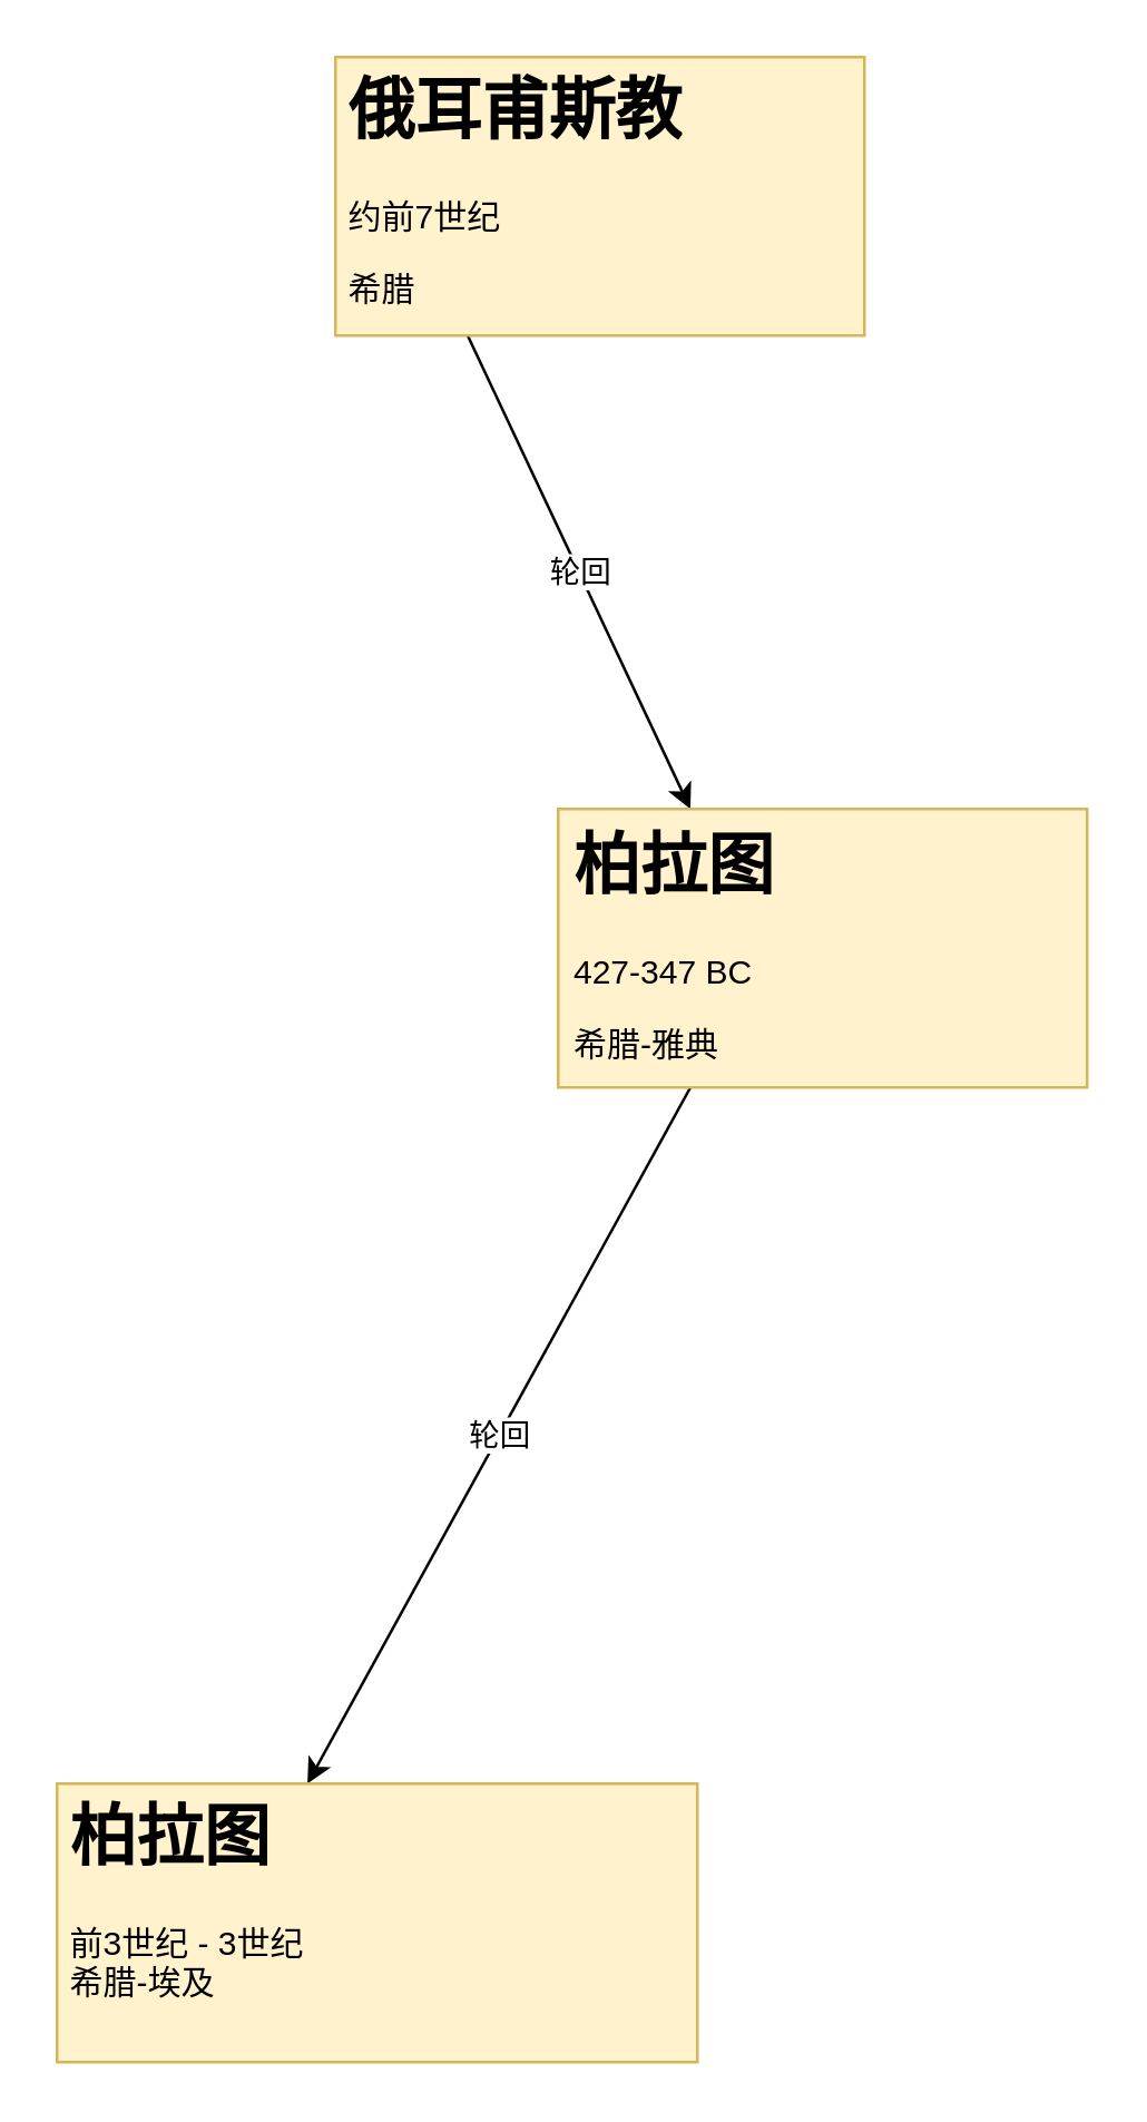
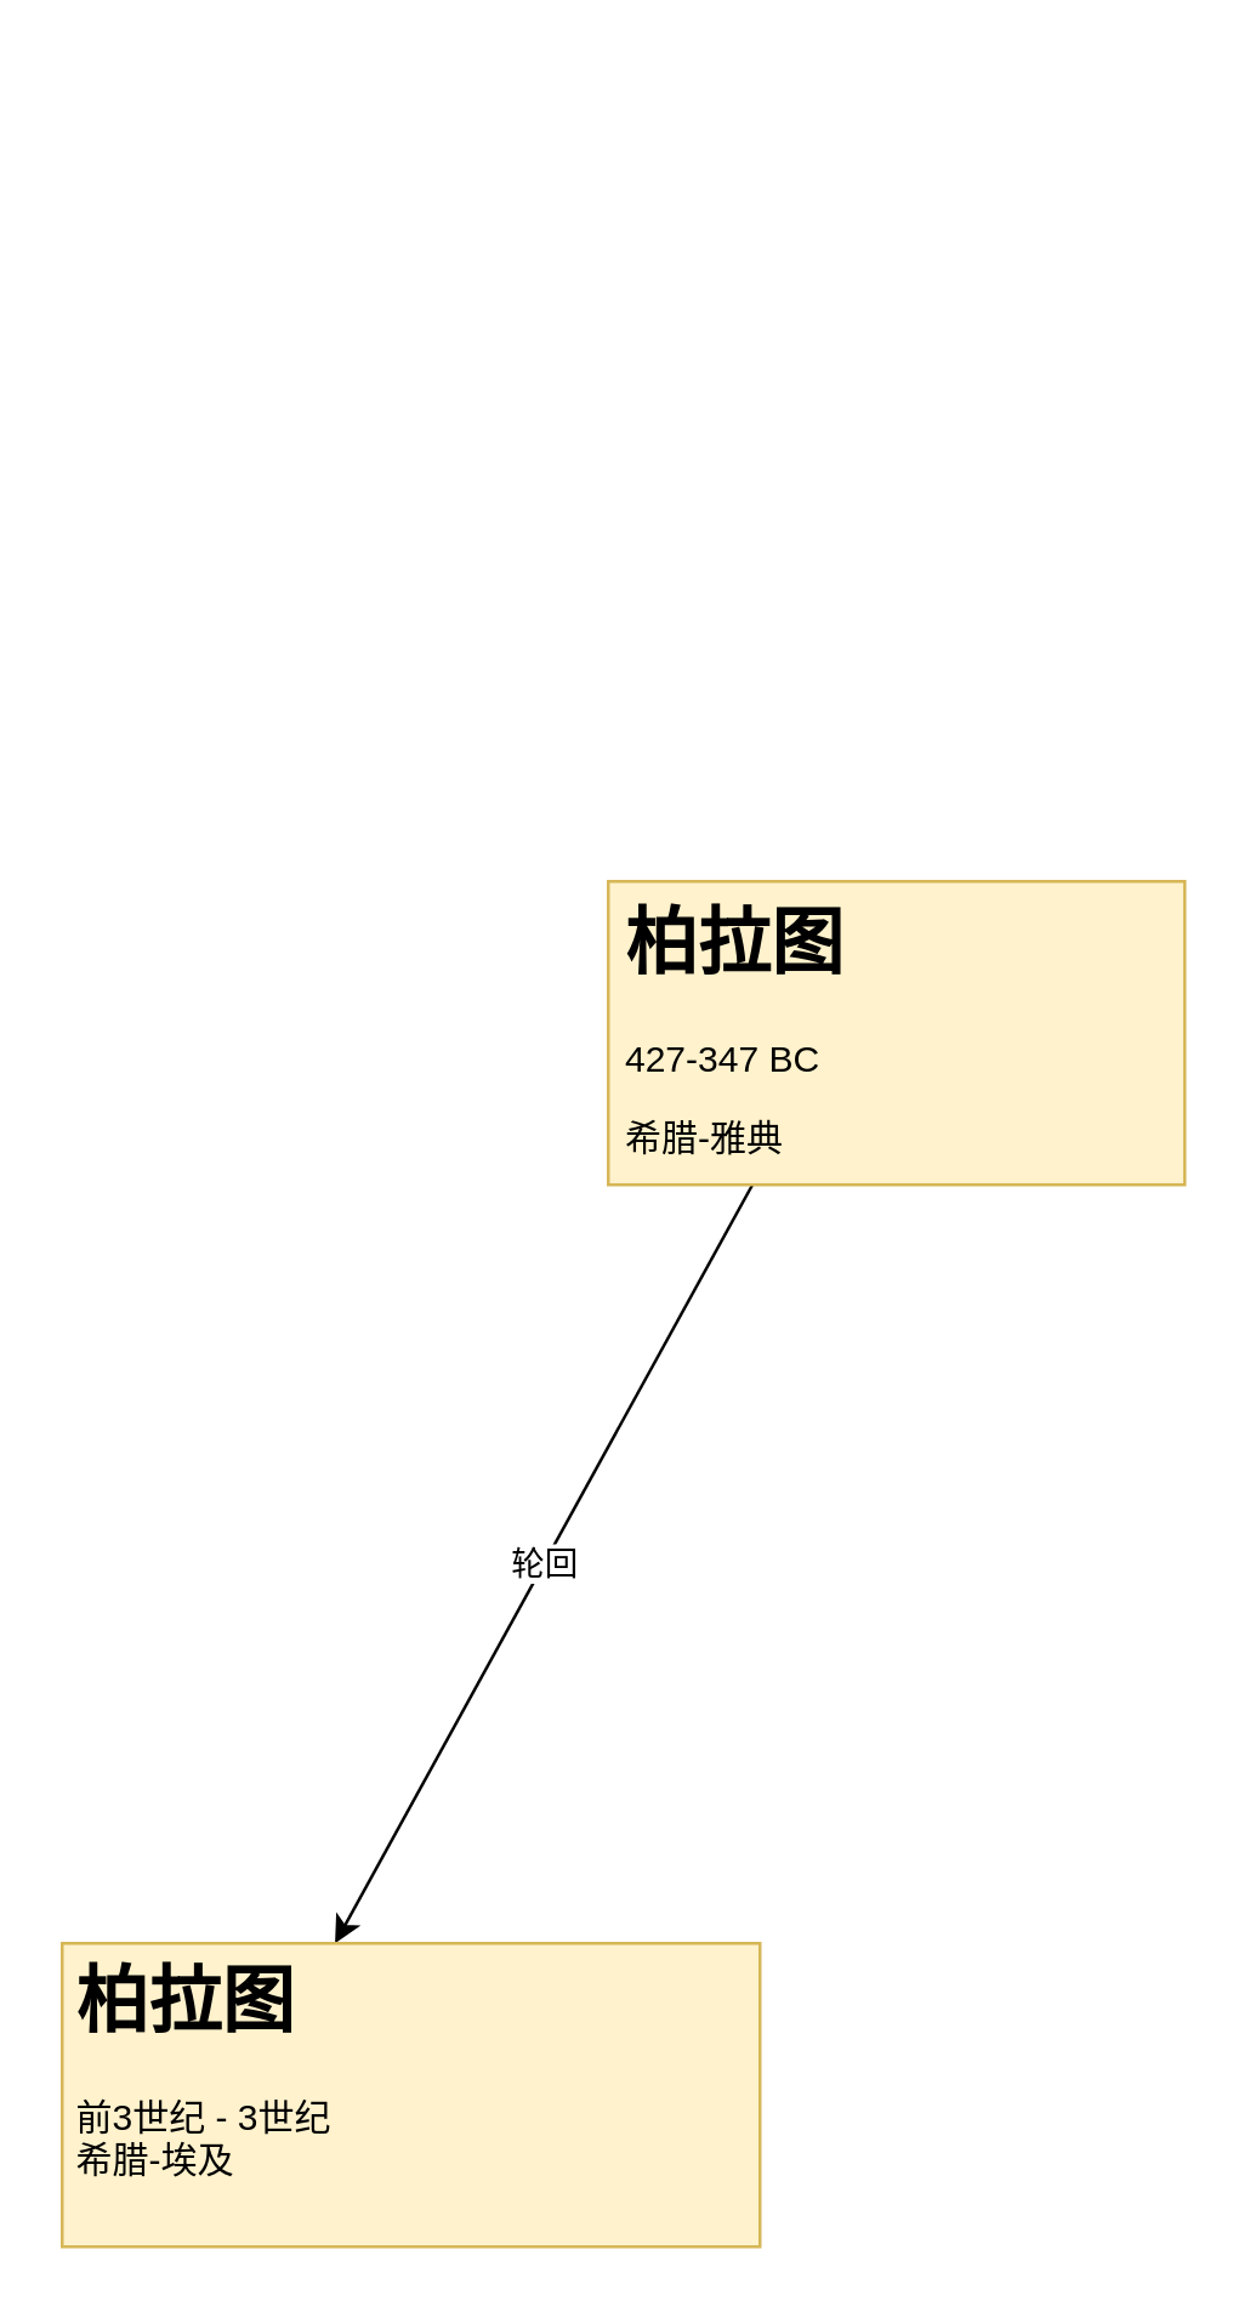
  <mxCell id="0" />
  <mxCell id="1" parent="0" />
- <mxCell id="2" value="轮回" style="endArrow=classic;html=1;entryX=0.25;entryY=0;entryDx=0;entryDy=0;exitX=0.25;exitY=1;exitDx=0;exitDy=0;" edge="1" parent="1" source="5" target="4"><mxGeometry width="50" height="50" relative="1" as="geometry"><mxPoint x="190" y="130" as="sourcePoint" /><mxPoint x="230" y="260" as="targetPoint" /><Array as="points" /></mxGeometry></mxCell>
  <mxCell id="3" value="轮回" style="endArrow=classic;html=1;entryX=0.391;entryY=0;entryDx=0;entryDy=0;exitX=0.25;exitY=1;exitDx=0;exitDy=0;entryPerimeter=0;" edge="1" parent="1" source="4" target="6"><mxGeometry width="50" height="50" relative="1" as="geometry"><mxPoint x="110" y="610" as="sourcePoint" /><mxPoint x="155" y="520" as="targetPoint" /><Array as="points" /></mxGeometry></mxCell>
  <mxCell id="4" value="&lt;h1&gt;柏拉图&lt;/h1&gt;&lt;p&gt;427-347 BC&lt;/p&gt;&lt;p&gt;希腊-雅典&lt;/p&gt;" style="text;html=1;fillColor=#fff2cc;spacing=6;spacingTop=-20;whiteSpace=wrap;overflow=hidden;rounded=0;glass=0;strokeColor=#d6b656;" vertex="1" parent="1"><mxGeometry x="200" y="290" width="190" height="100" as="geometry" /></mxCell>
- <mxCell id="5" value="&lt;h1&gt;俄耳甫斯教&lt;/h1&gt;&lt;p&gt;约前7世纪&lt;/p&gt;&lt;p&gt;希腊&lt;/p&gt;" style="text;html=1;strokeColor=#d6b656;fillColor=#fff2cc;spacing=5;spacingTop=-20;whiteSpace=wrap;overflow=hidden;rounded=0;glass=0;" vertex="1" parent="1"><mxGeometry x="120" y="20" width="190" height="100" as="geometry" /></mxCell>
  <mxCell id="6" value="&lt;h1&gt;柏拉图&lt;/h1&gt;&lt;div&gt;前3世纪 - 3世纪&lt;/div&gt;&lt;div&gt;希腊-埃及&lt;br&gt;&lt;/div&gt;" style="text;html=1;strokeColor=#d6b656;fillColor=#fff2cc;spacing=5;spacingTop=-20;whiteSpace=wrap;overflow=hidden;rounded=0;glass=0;" vertex="1" parent="1"><mxGeometry x="20" y="640" width="230" height="100" as="geometry" /></mxCell>
